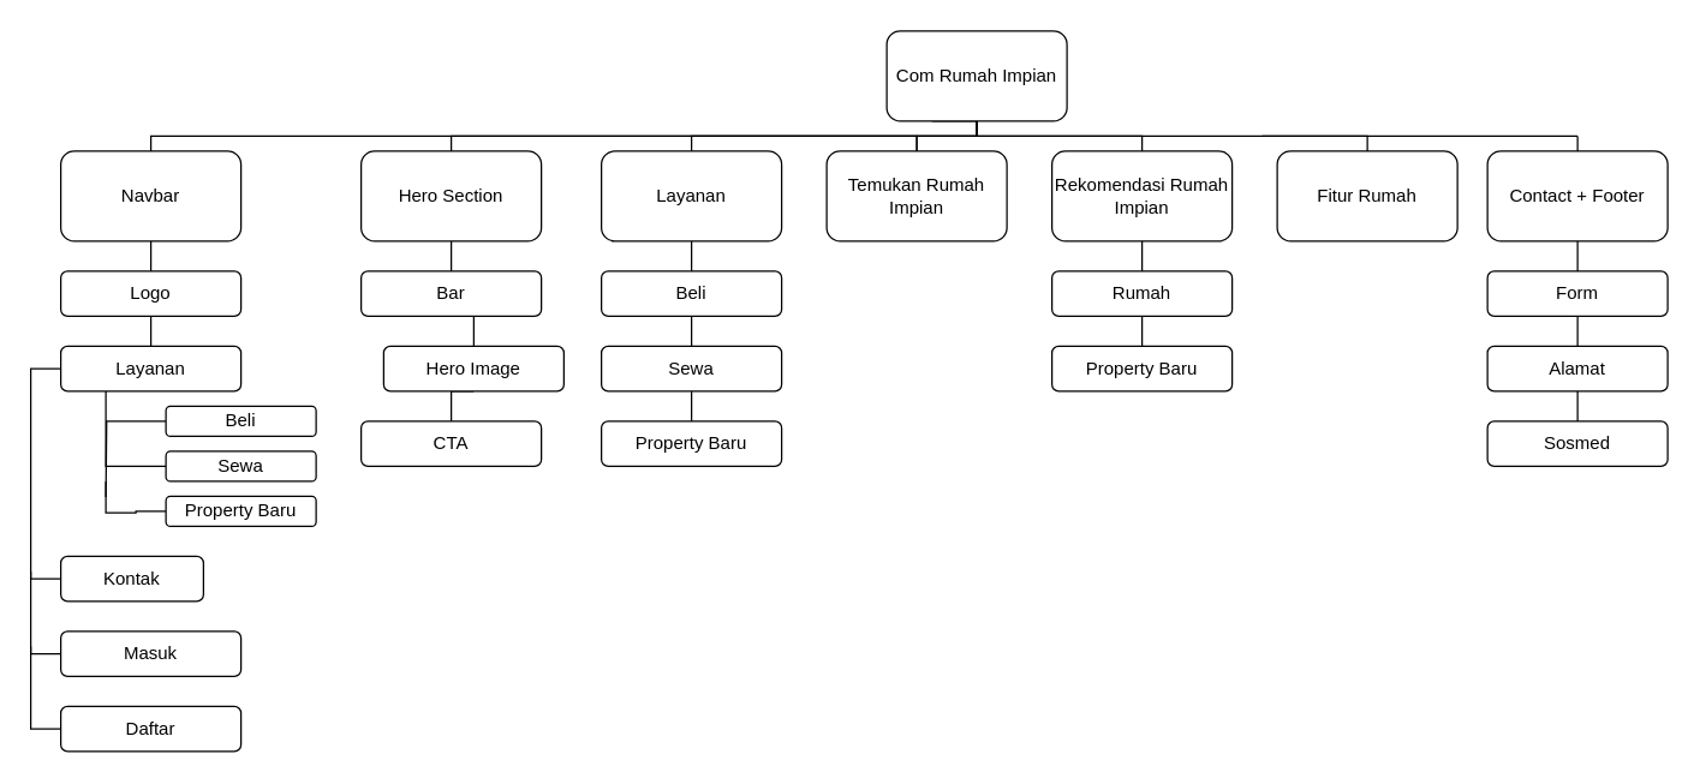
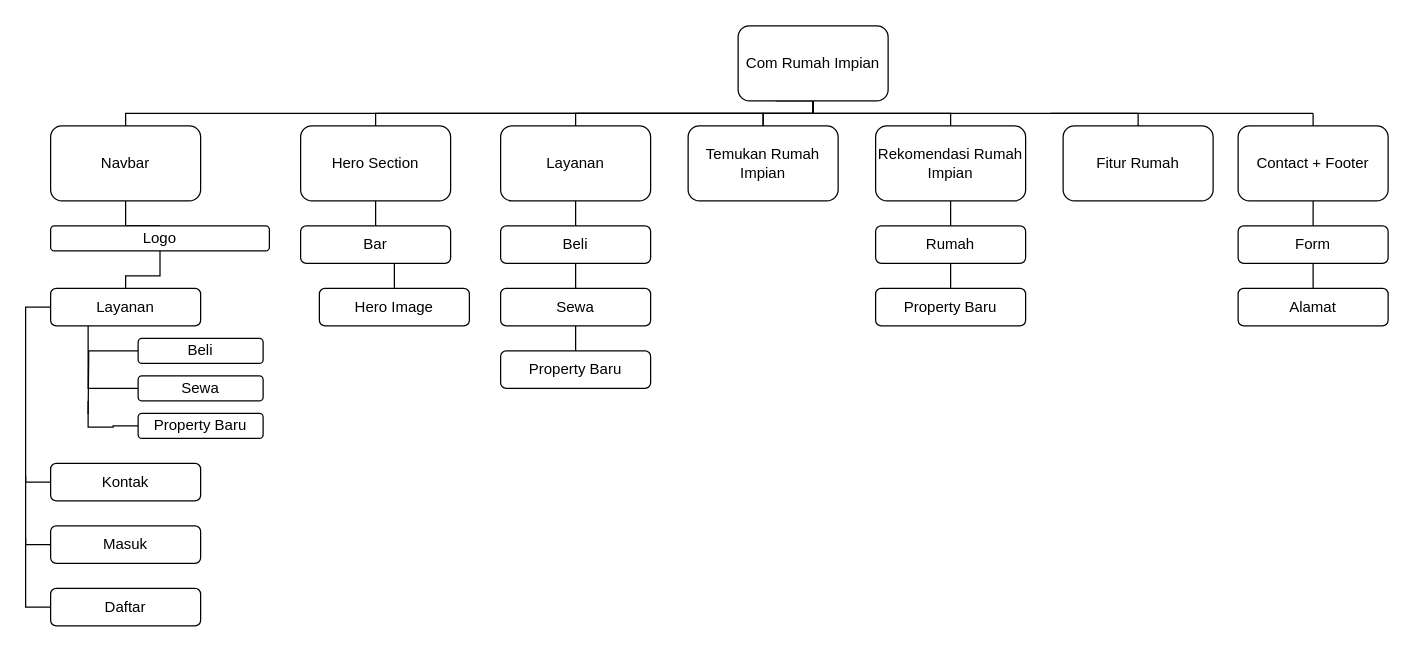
  <mxCell id="0" />
  <mxCell id="1" parent="0" />
  <mxCell id="2" value="" style="edgeStyle=orthogonalEdgeStyle;rounded=0;orthogonalLoop=1;jettySize=auto;html=1;endArrow=none;endFill=0;entryX=0.5;entryY=0;entryDx=0;entryDy=0;" edge="1" parent="1" source="8" target="10"><mxGeometry relative="1" as="geometry"><mxPoint x="110" y="70" as="targetPoint" /><Array as="points"><mxPoint x="650" y="90" /><mxPoint x="100" y="90" /></Array></mxGeometry></mxCell>
  <mxCell id="3" style="edgeStyle=orthogonalEdgeStyle;rounded=0;orthogonalLoop=1;jettySize=auto;html=1;exitX=0;exitY=0.75;exitDx=0;exitDy=0;entryX=0.5;entryY=0;entryDx=0;entryDy=0;endArrow=none;endFill=0;" edge="1" parent="1" source="8" target="12"><mxGeometry relative="1" as="geometry"><Array as="points"><mxPoint x="650" y="65" /><mxPoint x="650" y="90" /><mxPoint x="300" y="90" /></Array></mxGeometry></mxCell>
  <mxCell id="4" style="edgeStyle=orthogonalEdgeStyle;rounded=0;orthogonalLoop=1;jettySize=auto;html=1;exitX=0.5;exitY=0;exitDx=0;exitDy=0;entryX=0.5;entryY=0;entryDx=0;entryDy=0;endArrow=none;endFill=0;" edge="1" parent="1" source="40" target="34"><mxGeometry relative="1" as="geometry"><Array as="points"><mxPoint x="610" y="90" /><mxPoint x="460" y="90" /></Array></mxGeometry></mxCell>
  <mxCell id="5" style="edgeStyle=orthogonalEdgeStyle;rounded=0;orthogonalLoop=1;jettySize=auto;html=1;exitX=0.25;exitY=1;exitDx=0;exitDy=0;entryX=0.5;entryY=0;entryDx=0;entryDy=0;endArrow=none;endFill=0;" edge="1" parent="1" source="8" target="40"><mxGeometry relative="1" as="geometry"><Array as="points"><mxPoint x="650" y="80" /><mxPoint x="650" y="90" /><mxPoint x="610" y="90" /></Array></mxGeometry></mxCell>
  <mxCell id="6" style="edgeStyle=orthogonalEdgeStyle;rounded=0;orthogonalLoop=1;jettySize=auto;html=1;exitX=0.5;exitY=1;exitDx=0;exitDy=0;entryX=0.5;entryY=0;entryDx=0;entryDy=0;endArrow=none;endFill=0;" edge="1" parent="1" source="8" target="41"><mxGeometry relative="1" as="geometry"><Array as="points"><mxPoint x="650" y="90" /><mxPoint x="760" y="90" /></Array></mxGeometry></mxCell>
  <mxCell id="7" style="edgeStyle=orthogonalEdgeStyle;rounded=0;orthogonalLoop=1;jettySize=auto;html=1;exitX=0.5;exitY=1;exitDx=0;exitDy=0;endArrow=none;endFill=0;" edge="1" parent="1" source="8" target="43"><mxGeometry relative="1" as="geometry"><Array as="points"><mxPoint x="650" y="90" /><mxPoint x="910" y="90" /></Array></mxGeometry></mxCell>
  <mxCell id="8" value="Com Rumah Impian" style="rounded=1;whiteSpace=wrap;html=1;" vertex="1" parent="1"><mxGeometry x="590" width="120" height="60" as="geometry" y="20" /></mxCell>
  <mxCell id="9" value="" style="edgeStyle=orthogonalEdgeStyle;rounded=0;orthogonalLoop=1;jettySize=auto;html=1;endArrow=none;endFill=0;" edge="1" parent="1" source="10" target="14"><mxGeometry relative="1" as="geometry" /></mxCell>
  <mxCell id="10" value="Navbar" style="whiteSpace=wrap;html=1;rounded=1;" vertex="1" parent="1"><mxGeometry x="40" y="100" width="120" height="60" as="geometry" /></mxCell>
  <mxCell id="11" style="edgeStyle=orthogonalEdgeStyle;rounded=0;orthogonalLoop=1;jettySize=auto;html=1;exitX=0.5;exitY=1;exitDx=0;exitDy=0;entryX=0.5;entryY=0;entryDx=0;entryDy=0;endArrow=none;endFill=0;" edge="1" parent="1" source="12" target="25"><mxGeometry relative="1" as="geometry" /></mxCell>
  <mxCell id="12" value="Hero Section" style="whiteSpace=wrap;html=1;rounded=1;" vertex="1" parent="1"><mxGeometry x="240" y="100" width="120" height="60" as="geometry" /></mxCell>
  <mxCell id="13" style="edgeStyle=orthogonalEdgeStyle;rounded=0;orthogonalLoop=1;jettySize=auto;html=1;exitX=0.5;exitY=1;exitDx=0;exitDy=0;entryX=0.5;entryY=0;entryDx=0;entryDy=0;endArrow=none;endFill=0;" edge="1" parent="1" source="14" target="16"><mxGeometry relative="1" as="geometry" /></mxCell>
- <mxCell id="14" value="Logo" style="whiteSpace=wrap;html=1;rounded=1;" vertex="1" parent="1"><mxGeometry x="40" y="180" width="120" height="30" as="geometry" /></mxCell>
+ <mxCell id="14" value="Logo" style="whiteSpace=wrap;html=1;rounded=1;" vertex="1" parent="1"><mxGeometry x="40" y="180" width="175" height="20" as="geometry" /></mxCell>
  <mxCell id="15" style="edgeStyle=orthogonalEdgeStyle;rounded=0;orthogonalLoop=1;jettySize=auto;html=1;exitX=0;exitY=0.5;exitDx=0;exitDy=0;entryX=0;entryY=0.5;entryDx=0;entryDy=0;endArrow=none;endFill=0;" edge="1" parent="1" source="16" target="17"><mxGeometry relative="1" as="geometry" /></mxCell>
  <mxCell id="16" value="Layanan" style="whiteSpace=wrap;html=1;rounded=1;" vertex="1" parent="1"><mxGeometry x="40" y="230" width="120" height="30" as="geometry" /></mxCell>
- <mxCell id="17" value="Kontak" style="whiteSpace=wrap;html=1;rounded=1;" vertex="1" parent="1"><mxGeometry x="40" y="370" width="95" height="30" as="geometry" /></mxCell>
+ <mxCell id="17" value="Kontak" style="whiteSpace=wrap;html=1;rounded=1;" vertex="1" parent="1"><mxGeometry x="40" y="370" width="120" height="30" as="geometry" /></mxCell>
  <mxCell id="18" style="edgeStyle=orthogonalEdgeStyle;rounded=0;orthogonalLoop=1;jettySize=auto;html=1;exitX=0;exitY=0.5;exitDx=0;exitDy=0;endArrow=none;endFill=0;" edge="1" parent="1" source="19"><mxGeometry relative="1" as="geometry"><mxPoint x="70" y="330.421" as="targetPoint" /></mxGeometry></mxCell>
  <mxCell id="19" value="Beli" style="whiteSpace=wrap;html=1;rounded=1;" vertex="1" parent="1"><mxGeometry x="110" y="270" width="100" height="20" as="geometry" /></mxCell>
  <mxCell id="20" style="edgeStyle=orthogonalEdgeStyle;rounded=0;orthogonalLoop=1;jettySize=auto;html=1;exitX=0;exitY=0.5;exitDx=0;exitDy=0;entryX=0.25;entryY=1;entryDx=0;entryDy=0;endArrow=none;endFill=0;" edge="1" parent="1" source="21" target="16"><mxGeometry relative="1" as="geometry" /></mxCell>
  <mxCell id="21" value="Sewa" style="whiteSpace=wrap;html=1;rounded=1;" vertex="1" parent="1"><mxGeometry x="110" y="300" width="100" height="20" as="geometry" /></mxCell>
  <mxCell id="22" style="edgeStyle=orthogonalEdgeStyle;rounded=0;orthogonalLoop=1;jettySize=auto;html=1;exitX=0;exitY=0.5;exitDx=0;exitDy=0;endArrow=none;endFill=0;" edge="1" parent="1" source="23"><mxGeometry relative="1" as="geometry"><mxPoint x="70" y="320" as="targetPoint" /><Array as="points"><mxPoint x="90" y="340" /><mxPoint x="90" y="341" /><mxPoint x="70" y="341" /></Array></mxGeometry></mxCell>
  <mxCell id="23" value="Property Baru" style="whiteSpace=wrap;html=1;rounded=1;" vertex="1" parent="1"><mxGeometry x="110" y="330" width="100" height="20" as="geometry" /></mxCell>
  <mxCell id="24" style="edgeStyle=orthogonalEdgeStyle;rounded=0;orthogonalLoop=1;jettySize=auto;html=1;exitX=0.5;exitY=1;exitDx=0;exitDy=0;entryX=0.5;entryY=0;entryDx=0;entryDy=0;endArrow=none;endFill=0;" edge="1" parent="1" source="25" target="27"><mxGeometry relative="1" as="geometry" /></mxCell>
  <mxCell id="25" value="Bar" style="whiteSpace=wrap;html=1;rounded=1;" vertex="1" parent="1"><mxGeometry x="240" y="180" width="120" height="30" as="geometry" /></mxCell>
- <mxCell id="26" style="edgeStyle=orthogonalEdgeStyle;rounded=0;orthogonalLoop=1;jettySize=auto;html=1;exitX=0.5;exitY=1;exitDx=0;exitDy=0;entryX=0.5;entryY=0;entryDx=0;entryDy=0;endArrow=none;endFill=0;" edge="1" parent="1" source="27" target="28"><mxGeometry relative="1" as="geometry" /></mxCell>
  <mxCell id="27" value="Hero Image" style="whiteSpace=wrap;html=1;rounded=1;" vertex="1" parent="1"><mxGeometry x="255" y="230" width="120" height="30" as="geometry" /></mxCell>
- <mxCell id="28" value="CTA" style="whiteSpace=wrap;html=1;rounded=1;" vertex="1" parent="1"><mxGeometry x="240" y="280" width="120" height="30" as="geometry" /></mxCell>
  <mxCell id="29" style="edgeStyle=orthogonalEdgeStyle;rounded=0;orthogonalLoop=1;jettySize=auto;html=1;exitX=0;exitY=0.5;exitDx=0;exitDy=0;endArrow=none;endFill=0;" edge="1" parent="1" source="30"><mxGeometry relative="1" as="geometry"><mxPoint x="20" y="380" as="targetPoint" /></mxGeometry></mxCell>
  <mxCell id="30" value="Masuk" style="whiteSpace=wrap;html=1;rounded=1;" vertex="1" parent="1"><mxGeometry x="40" y="420" width="120" height="30" as="geometry" /></mxCell>
  <mxCell id="31" style="edgeStyle=orthogonalEdgeStyle;rounded=0;orthogonalLoop=1;jettySize=auto;html=1;exitX=0;exitY=0.5;exitDx=0;exitDy=0;endArrow=none;endFill=0;" edge="1" parent="1" source="32"><mxGeometry relative="1" as="geometry"><mxPoint x="20" y="430" as="targetPoint" /></mxGeometry></mxCell>
  <mxCell id="32" value="Daftar" style="whiteSpace=wrap;html=1;rounded=1;" vertex="1" parent="1"><mxGeometry x="40" y="470" width="120" height="30" as="geometry" /></mxCell>
  <mxCell id="33" style="edgeStyle=orthogonalEdgeStyle;rounded=0;orthogonalLoop=1;jettySize=auto;html=1;exitX=0.5;exitY=1;exitDx=0;exitDy=0;entryX=0.5;entryY=0;entryDx=0;entryDy=0;endArrow=none;endFill=0;" edge="1" parent="1" source="34" target="36"><mxGeometry relative="1" as="geometry" /></mxCell>
  <mxCell id="34" value="Layanan" style="whiteSpace=wrap;html=1;rounded=1;" vertex="1" parent="1"><mxGeometry x="400" y="100" width="120" height="60" as="geometry" /></mxCell>
  <mxCell id="35" style="edgeStyle=orthogonalEdgeStyle;rounded=0;orthogonalLoop=1;jettySize=auto;html=1;exitX=0.5;exitY=1;exitDx=0;exitDy=0;entryX=0.5;entryY=0;entryDx=0;entryDy=0;endArrow=none;endFill=0;" edge="1" parent="1" source="36" target="38"><mxGeometry relative="1" as="geometry" /></mxCell>
  <mxCell id="36" value="Beli" style="whiteSpace=wrap;html=1;rounded=1;" vertex="1" parent="1"><mxGeometry x="400" y="180" width="120" height="30" as="geometry" /></mxCell>
  <mxCell id="37" style="edgeStyle=orthogonalEdgeStyle;rounded=0;orthogonalLoop=1;jettySize=auto;html=1;exitX=0.5;exitY=1;exitDx=0;exitDy=0;entryX=0.5;entryY=0;entryDx=0;entryDy=0;endArrow=none;endFill=0;" edge="1" parent="1" source="38" target="39"><mxGeometry relative="1" as="geometry" /></mxCell>
  <mxCell id="38" value="Sewa" style="whiteSpace=wrap;html=1;rounded=1;" vertex="1" parent="1"><mxGeometry x="400" y="230" width="120" height="30" as="geometry" /></mxCell>
  <mxCell id="39" value="Property Baru" style="whiteSpace=wrap;html=1;rounded=1;" vertex="1" parent="1"><mxGeometry x="400" y="280" width="120" height="30" as="geometry" /></mxCell>
  <mxCell id="40" value="Temukan Rumah Impian" style="whiteSpace=wrap;html=1;rounded=1;" vertex="1" parent="1"><mxGeometry x="550" y="100" width="120" height="60" as="geometry" /></mxCell>
  <mxCell id="41" value="Rekomendasi Rumah Impian" style="whiteSpace=wrap;html=1;rounded=1;" vertex="1" parent="1"><mxGeometry x="700" y="100" width="120" height="60" as="geometry" /></mxCell>
  <mxCell id="42" value="Contact + Footer" style="whiteSpace=wrap;html=1;rounded=1;" vertex="1" parent="1"><mxGeometry x="990" y="100" width="120" height="60" as="geometry" /></mxCell>
  <mxCell id="43" value="Fitur Rumah" style="whiteSpace=wrap;html=1;rounded=1;" vertex="1" parent="1"><mxGeometry x="850" y="100" width="120" height="60" as="geometry" /></mxCell>
  <mxCell id="44" value="Rumah" style="whiteSpace=wrap;html=1;rounded=1;" vertex="1" parent="1"><mxGeometry x="700" y="180" width="120" height="30" as="geometry" /></mxCell>
  <mxCell id="45" value="Property Baru" style="whiteSpace=wrap;html=1;rounded=1;" vertex="1" parent="1"><mxGeometry x="700" y="230" width="120" height="30" as="geometry" /></mxCell>
  <mxCell id="46" value="Form" style="whiteSpace=wrap;html=1;rounded=1;" vertex="1" parent="1"><mxGeometry x="990" y="180" width="120" height="30" as="geometry" /></mxCell>
  <mxCell id="47" value="Alamat" style="whiteSpace=wrap;html=1;rounded=1;" vertex="1" parent="1"><mxGeometry x="990" y="230" width="120" height="30" as="geometry" /></mxCell>
- <mxCell id="48" value="Sosmed" style="whiteSpace=wrap;html=1;rounded=1;" vertex="1" parent="1"><mxGeometry x="990" y="280" width="120" height="30" as="geometry" /></mxCell>
  <mxCell id="49" value="" style="endArrow=none;html=1;rounded=0;" edge="1" parent="1"><mxGeometry width="50" height="50" relative="1" as="geometry"><mxPoint x="840" y="90" as="sourcePoint" /><mxPoint x="1050" y="90" as="targetPoint" /></mxGeometry></mxCell>
  <mxCell id="50" value="" style="endArrow=none;html=1;rounded=0;" edge="1" parent="1"><mxGeometry width="50" height="50" relative="1" as="geometry"><mxPoint x="1050" y="100" as="sourcePoint" /><mxPoint x="1050" y="90" as="targetPoint" /></mxGeometry></mxCell>
  <mxCell id="51" value="" style="endArrow=none;html=1;rounded=0;entryX=0.5;entryY=1;entryDx=0;entryDy=0;" edge="1" parent="1" target="41"><mxGeometry width="50" height="50" relative="1" as="geometry"><mxPoint x="760" y="180" as="sourcePoint" /><mxPoint x="820" y="170" as="targetPoint" /></mxGeometry></mxCell>
  <mxCell id="52" value="" style="endArrow=none;html=1;rounded=0;exitX=0.5;exitY=0;exitDx=0;exitDy=0;entryX=0.5;entryY=1;entryDx=0;entryDy=0;" edge="1" parent="1" source="45" target="44"><mxGeometry width="50" height="50" relative="1" as="geometry"><mxPoint x="770" y="220" as="sourcePoint" /><mxPoint x="820" y="170" as="targetPoint" /></mxGeometry></mxCell>
  <mxCell id="53" value="" style="endArrow=none;html=1;rounded=0;entryX=0.5;entryY=1;entryDx=0;entryDy=0;exitX=0.5;exitY=0;exitDx=0;exitDy=0;" edge="1" parent="1" source="46" target="42"><mxGeometry width="50" height="50" relative="1" as="geometry"><mxPoint x="960" y="220" as="sourcePoint" /><mxPoint x="1010" y="170" as="targetPoint" /></mxGeometry></mxCell>
  <mxCell id="54" value="" style="endArrow=none;html=1;rounded=0;exitX=0.5;exitY=0;exitDx=0;exitDy=0;entryX=0.5;entryY=1;entryDx=0;entryDy=0;" edge="1" parent="1" source="47" target="46"><mxGeometry width="50" height="50" relative="1" as="geometry"><mxPoint x="960" y="220" as="sourcePoint" /><mxPoint x="1010" y="170" as="targetPoint" /></mxGeometry></mxCell>
- <mxCell id="55" value="" style="endArrow=none;html=1;rounded=0;exitX=0.5;exitY=0;exitDx=0;exitDy=0;entryX=0.5;entryY=1;entryDx=0;entryDy=0;" edge="1" parent="1" source="48" target="47"><mxGeometry width="50" height="50" relative="1" as="geometry"><mxPoint x="960" y="220" as="sourcePoint" /><mxPoint x="1010" y="170" as="targetPoint" /></mxGeometry></mxCell>
